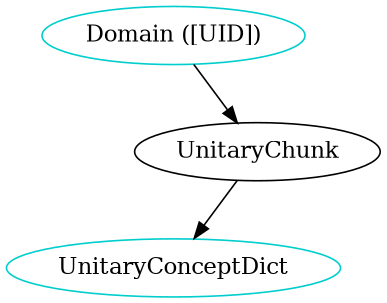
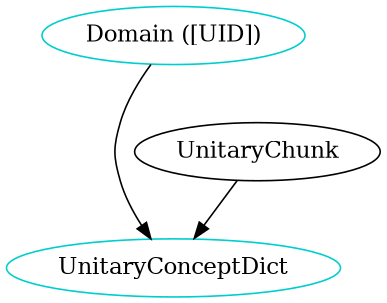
  digraph {
    node [color=cyan3 shape=oval]
    n1 [label=UnitaryConceptDict]
    UnitaryChunk [color="" shape=""]
    n3 [label="Domain ([UID])"]
    UnitaryChunk -> n1
-   n3 -> UnitaryChunk
+   n3 -> n1
  }
